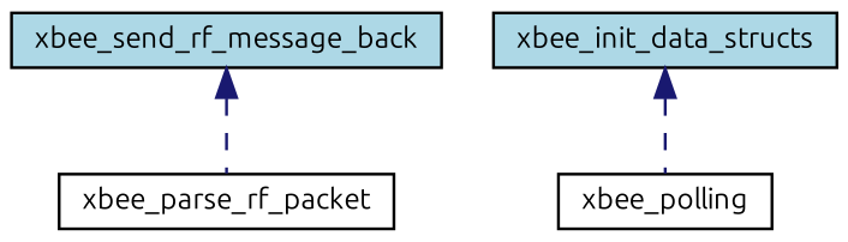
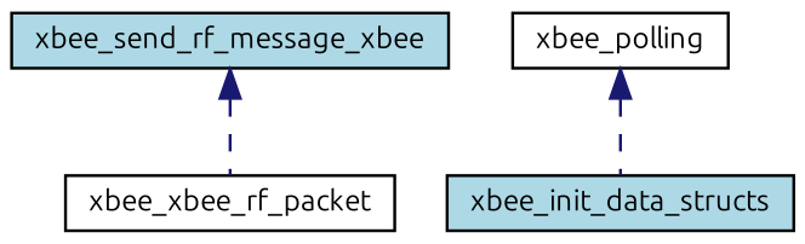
  digraph {
    fontname=Ubuntu
    rankdir=TB
    node [color=black fillcolor=white fontname=Ubuntu fontsize=10 shape=record style=filled]
    edge [color=midnightblue dir=back fontname=Ubuntu fontsize=10 labelfontname=Helvetica labelfontsize=10 style=dashed]
-   n1 [fontcolor=black height=0.2 label=xbee_parse_rf_packet width=0.4]
+   n1 [fontcolor=black height=0.2 label=xbee_xbee_rf_packet width=0.4]
    n2 [height=0.2 label=xbee_polling width=0.4]
    n3 [fillcolor=lightblue height=0.2 label=xbee_init_data_structs width=0.4]
-   n4 [fillcolor=lightblue height=0.2 label=xbee_send_rf_message_back width=0.4]
-   n3 -> n2
+   n4 [fillcolor=lightblue height=0.2 label=xbee_send_rf_message_xbee width=0.4]
+   n2 -> n3
    n4 -> n1
  }
